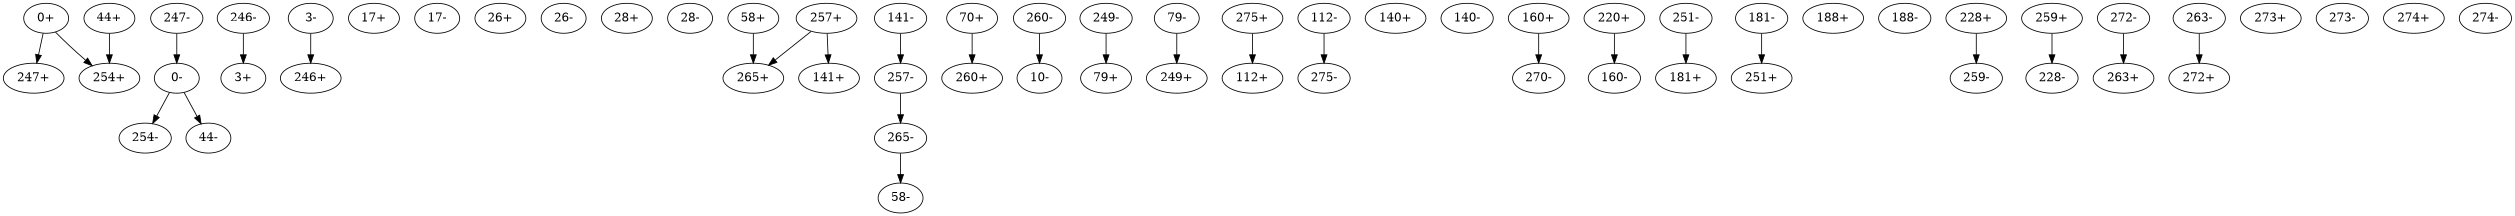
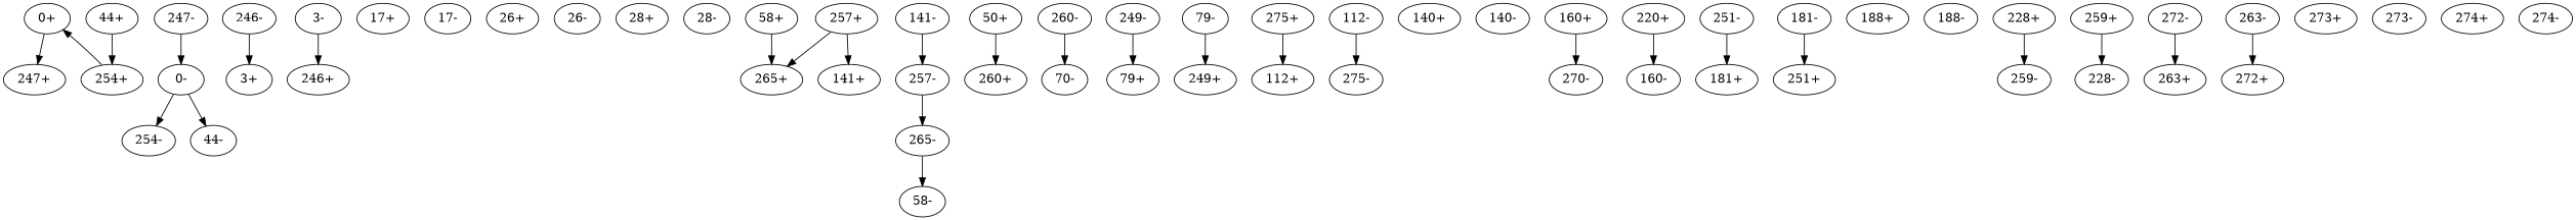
  digraph {
    k=45
    node [l=3575]
    edge [d=-44 e=2.1 n=95]
    "247+"
    "0+" [l=1882]
    "254-" [l=8001]
    "0-" [l=1882]
    "44-" [l=1897]
    "3+" [l=1256]
    "3-" [l=1256]
    "246+" [l=5096]
    "17+" [l=1628]
    "17-" [l=1628]
    "26+" [l=1674]
    "26-" [l=1674]
    "28+" [l=1009]
    "28-" [l=1009]
    "44+" [l=1897]
    "254+" [l=8001]
    "58+" [l=1547]
    "265+" [l=4413]
    "58-" [l=1547]
-   "70+" [l=1286]
+   "70+" [l=1286 label="50+"]
    "260+" [l=5613]
-   "70-" [l=1286 label="10-"]
+   "70-" [l=1286]
    "79+" [l=1453]
    "79-" [l=1453]
    "249+" [l=5064]
    "112+" [l=1579]
    "112-" [l=1579]
    "275-" [l=14031]
    "140+" [l=2038]
    "140-" [l=2038]
    "141+" [l=1336]
    "141-" [l=1336]
    "257-" [l=2879]
    "265-" [l=4413]
    "160+" [l=1767]
    "270-" [l=2891]
    "160-" [l=1767]
    "181+" [l=1529]
    "181-" [l=1529]
    "251+" [l=3358]
    "188+" [l=1157]
    "188-" [l=1157]
    "228+" [l=1564]
    "259-" [l=2363]
    "228-" [l=1564]
    "246-" [l=5096]
    "247-"
    "249-" [l=5064]
    "251-" [l=3358]
    "257+" [l=2879]
    "259+" [l=2363]
    "260-" [l=5613]
    "263+" [l=3776]
    "263-" [l=3776]
    "272+" [l=5024]
    n56 [l=2891 label="220+"]
    "272-" [l=5024]
    "273+" [l=8426]
    "273-" [l=8426]
    "274+" [l=12030]
    "274-" [l=12030]
    "275+" [l=14031]
    "0+" -> "247+" [d=35 e=3.2 n=42]
    "0-" -> "254-" [d=-56]
    "0-" -> "44-" [e=0.0 n=101]
    "3-" -> "246+" [e=0.0 n=85]
    "44+" -> "254+" [e=0.0 n=101]
-   "0+" -> "254+" [d=-56]
+   "254+" -> "0+" [d=-56]
    "58+" -> "265+" [d=-37 e=2.2 n=88]
    "70+" -> "260+" [d=-36 n=100]
    "79-" -> "249+" [d=-35 e=2.2 n=87]
    "112-" -> "275-" [d=-2 e=2.7 n=59]
    "141-" -> "257-" [d=-40 n=104]
    "257-" -> "265-" [d=-6 e=2.4 n=74]
    "265-" -> "58-" [d=-37 e=2.2 n=88]
    "160+" -> "270-" [d=33 e=3.8 n=31]
    "181-" -> "251+" [d=-21 e=2.7 n=62]
    "228+" -> "259-" [d=-34]
    "246-" -> "3+" [e=0.0 n=85]
    "247-" -> "0-" [d=35 e=3.2 n=42]
    "249-" -> "79+" [d=-35 e=2.2 n=87]
    "251-" -> "181+" [d=-21 e=2.7 n=62]
    "257+" -> "265+" [d=-6 e=2.4 n=74]
    "257+" -> "141+" [d=-40 n=104]
    "259+" -> "228-" [d=-34]
    "260-" -> "70-" [d=-36 n=100]
    "263-" -> "272+" [d=-49 e=1.9 n=120]
    n56 -> "160-" [d=33 e=3.8 n=31]
    "272-" -> "263+" [d=-49 e=1.9 n=120]
    "275+" -> "112+" [d=-2 e=2.7 n=59]
  }
